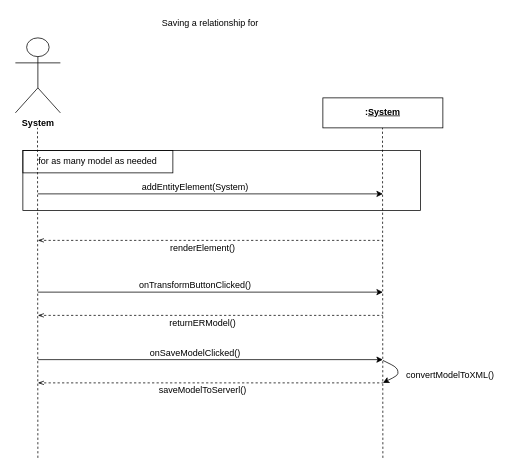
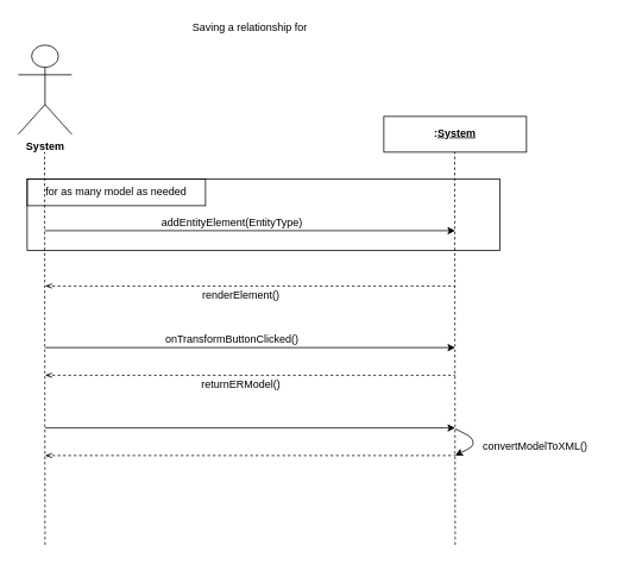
  <mxCell id="0" />
  <mxCell id="1" parent="0" />
  <mxCell id="2" value="System" style="shape=umlActor;verticalLabelPosition=bottom;labelBackgroundColor=#ffffff;verticalAlign=top;html=1;fontStyle=1" vertex="1" parent="1"><mxGeometry x="20" y="50" width="60" height="100" as="geometry" /></mxCell>
  <mxCell id="3" value="&lt;p&gt;&lt;b&gt;:&lt;u&gt;System&lt;/u&gt;&lt;/b&gt;&lt;/p&gt;" style="shape=rect;html=1;overflow=fill;whiteSpace=wrap;align=center;verticalAlign=middle;" vertex="1" parent="1"><mxGeometry x="430" y="130" width="160" height="40" as="geometry" /></mxCell>
  <mxCell id="4" value="Saving a relationship for" style="text;html=1;strokeColor=none;fillColor=none;align=center;verticalAlign=middle;whiteSpace=wrap;rounded=0;" vertex="1" parent="1"><mxGeometry x="140" y="20" width="280" height="20" as="geometry" /></mxCell>
  <mxCell id="5" value="" style="rounded=0;whiteSpace=wrap;html=1;align=center;fillColor=none;" vertex="1" parent="1"><mxGeometry x="30" y="200" width="530" height="80" as="geometry" /></mxCell>
  <mxCell id="6" value="" style="rounded=0;whiteSpace=wrap;html=1;fillColor=none;align=center;" vertex="1" parent="1"><mxGeometry x="30" y="200" width="200" height="30" as="geometry" /></mxCell>
  <mxCell id="7" value="for as many model as needed" style="text;html=1;strokeColor=none;fillColor=none;align=center;verticalAlign=middle;whiteSpace=wrap;rounded=0;" vertex="1" parent="1"><mxGeometry x="30" y="205" width="200" height="20" as="geometry" /></mxCell>
  <mxCell id="8" value="" style="endArrow=classic;html=1;" edge="1" parent="1"><mxGeometry width="50" height="50" relative="1" as="geometry"><mxPoint x="50" y="258" as="sourcePoint" /><mxPoint x="510" y="258" as="targetPoint" /></mxGeometry></mxCell>
  <mxCell id="9" value="" style="endArrow=none;dashed=1;html=1;" edge="1" parent="1"><mxGeometry width="50" height="50" relative="1" as="geometry"><mxPoint x="50" y="610" as="sourcePoint" /><mxPoint x="49.5" y="170" as="targetPoint" /></mxGeometry></mxCell>
  <mxCell id="10" value="" style="endArrow=none;dashed=1;html=1;" edge="1" parent="1"><mxGeometry width="50" height="50" relative="1" as="geometry"><mxPoint x="510" y="610" as="sourcePoint" /><mxPoint x="509.5" y="170" as="targetPoint" /></mxGeometry></mxCell>
- <mxCell id="11" value="addEntityElement(System)" style="text;html=1;strokeColor=none;fillColor=none;align=center;verticalAlign=middle;whiteSpace=wrap;rounded=0;" vertex="1" parent="1"><mxGeometry x="160" y="239" width="200" height="20" as="geometry" /></mxCell>
+ <mxCell id="11" value="addEntityElement(EntityType)" style="text;html=1;strokeColor=none;fillColor=none;align=center;verticalAlign=middle;whiteSpace=wrap;rounded=0;" vertex="1" parent="1"><mxGeometry x="160" y="239" width="200" height="20" as="geometry" /></mxCell>
  <mxCell id="12" value="" style="endArrow=none;dashed=1;html=1;startArrow=openThin;startFill=0;" edge="1" parent="1"><mxGeometry width="50" height="50" relative="1" as="geometry"><mxPoint x="50" y="320" as="sourcePoint" /><mxPoint x="510" y="320" as="targetPoint" /></mxGeometry></mxCell>
  <mxCell id="13" value="renderElement()" style="text;html=1;strokeColor=none;fillColor=none;align=center;verticalAlign=middle;whiteSpace=wrap;rounded=0;" vertex="1" parent="1"><mxGeometry x="170" y="320" width="200" height="20" as="geometry" /></mxCell>
  <mxCell id="14" value="" style="endArrow=classic;html=1;" edge="1" parent="1"><mxGeometry width="50" height="50" relative="1" as="geometry"><mxPoint x="50" y="389" as="sourcePoint" /><mxPoint x="510" y="389" as="targetPoint" /></mxGeometry></mxCell>
  <mxCell id="15" value="onTransformButtonClicked()" style="text;html=1;strokeColor=none;fillColor=none;align=center;verticalAlign=middle;whiteSpace=wrap;rounded=0;" vertex="1" parent="1"><mxGeometry x="160" y="370" width="200" height="20" as="geometry" /></mxCell>
  <mxCell id="16" value="" style="endArrow=none;dashed=1;html=1;startArrow=openThin;startFill=0;" edge="1" parent="1"><mxGeometry width="50" height="50" relative="1" as="geometry"><mxPoint x="50" y="420" as="sourcePoint" /><mxPoint x="510" y="420" as="targetPoint" /></mxGeometry></mxCell>
  <mxCell id="17" value="returnERModel()" style="text;html=1;strokeColor=none;fillColor=none;align=center;verticalAlign=middle;whiteSpace=wrap;rounded=0;" vertex="1" parent="1"><mxGeometry x="170" y="420" width="200" height="20" as="geometry" /></mxCell>
  <mxCell id="18" value="" style="endArrow=classic;html=1;" edge="1" parent="1"><mxGeometry width="50" height="50" relative="1" as="geometry"><mxPoint x="50" y="479" as="sourcePoint" /><mxPoint x="510" y="479" as="targetPoint" /></mxGeometry></mxCell>
- <mxCell id="19" value="onSaveModelClicked()" style="text;html=1;strokeColor=none;fillColor=none;align=center;verticalAlign=middle;whiteSpace=wrap;rounded=0;" vertex="1" parent="1"><mxGeometry x="160" y="460" width="200" height="20" as="geometry" /></mxCell>
  <mxCell id="20" value="" style="endArrow=none;dashed=1;html=1;startArrow=openThin;startFill=0;" edge="1" parent="1"><mxGeometry width="50" height="50" relative="1" as="geometry"><mxPoint x="50" y="510" as="sourcePoint" /><mxPoint x="510" y="510" as="targetPoint" /></mxGeometry></mxCell>
- <mxCell id="21" value="saveModelToServerl()" style="text;html=1;strokeColor=none;fillColor=none;align=center;verticalAlign=middle;whiteSpace=wrap;rounded=0;" vertex="1" parent="1"><mxGeometry x="170" y="510" width="200" height="20" as="geometry" /></mxCell>
  <mxCell id="22" value="" style="endArrow=classic;html=1;" edge="1" parent="1"><mxGeometry width="50" height="50" relative="1" as="geometry"><mxPoint x="510" y="480" as="sourcePoint" /><mxPoint x="510" y="510" as="targetPoint" /><Array as="points"><mxPoint x="530" y="490" /><mxPoint x="530" y="500" /></Array></mxGeometry></mxCell>
  <mxCell id="23" value="convertModelToXML()" style="text;html=1;strokeColor=none;fillColor=none;align=center;verticalAlign=middle;whiteSpace=wrap;rounded=0;" vertex="1" parent="1"><mxGeometry x="530" y="490" width="140" height="20" as="geometry" /></mxCell>
